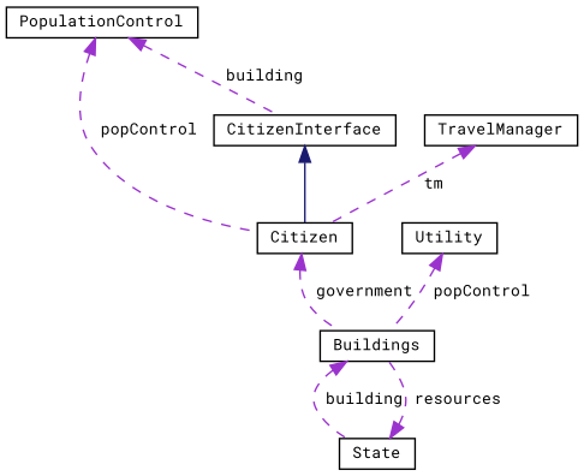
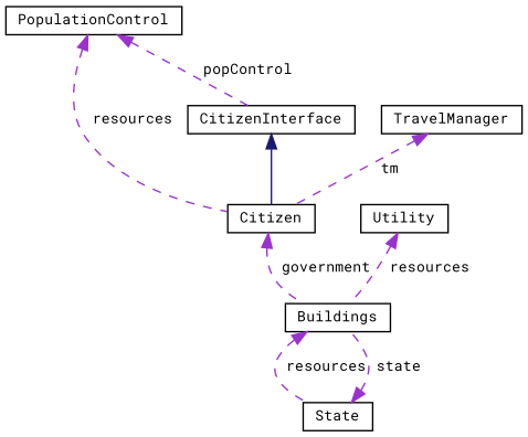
  digraph {
    fontname="Roboto Mono"
    node [color=black fillcolor=white fontname="Roboto Mono" fontsize=10 shape=record style=filled]
    edge [color=darkorchid3 dir=back fontname="Roboto Mono" fontsize=10 labelfontname=Helvetica labelfontsize=10 style=dashed]
    n1 [height=0.2 label=Buildings width=0.4]
    n2 [height=0.2 label=State width=0.4]
    n3 [height=0.2 label=Citizen width=0.4]
    n4 [height=0.2 label=CitizenInterface width=0.4]
    n5 [height=0.2 label=PopulationControl width=0.4]
    n6 [height=0.2 label=TravelManager width=0.4]
    n7 [height=0.2 label=Utility width=0.4]
-   n1 -> n2 [label=" building"]
-   n2 -> n1 [label=" resources"]
+   n1 -> n2 [label=" resources"]
+   n2 -> n1 [label=" state"]
    n3 -> n1 [label=" government"]
    n4 -> n3 [color=midnightblue style=solid]
-   n5 -> n3 [label=" popControl"]
-   n5 -> n4 [label=" building"]
+   n5 -> n3 [label=" resources"]
+   n5 -> n4 [label=" popControl"]
    n6 -> n3 [label=" tm"]
-   n7 -> n1 [label=" popControl"]
+   n7 -> n1 [label=" resources"]
  }
